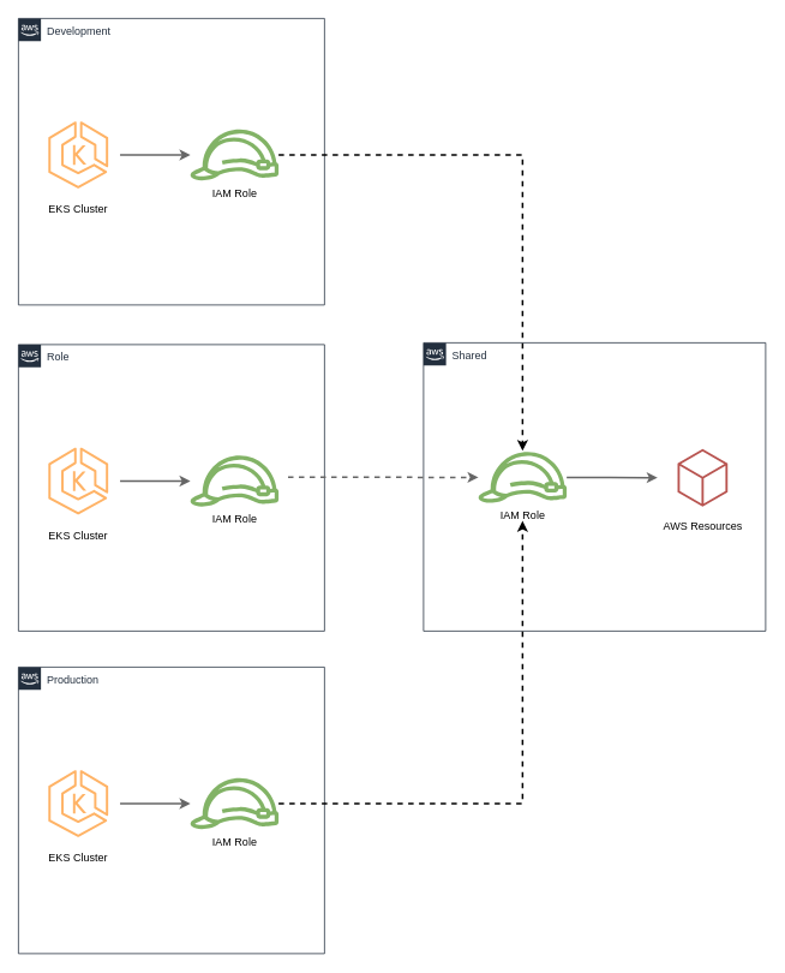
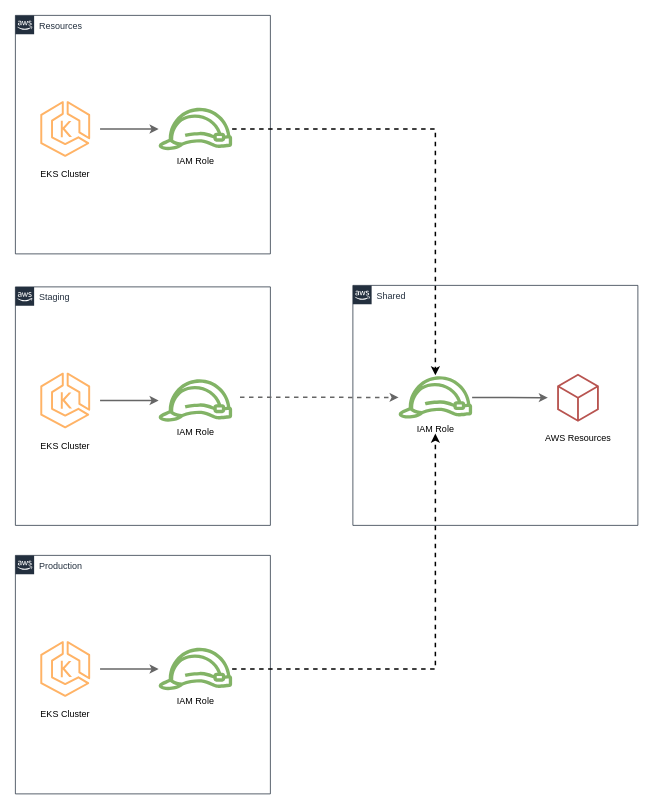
  <mxCell id="0" />
  <mxCell id="1" parent="0" />
- <mxCell id="2" value="Role" style="points=[[0,0],[0.25,0],[0.5,0],[0.75,0],[1,0],[1,0.25],[1,0.5],[1,0.75],[1,1],[0.75,1],[0.5,1],[0.25,1],[0,1],[0,0.75],[0,0.5],[0,0.25]];outlineConnect=0;gradientColor=none;html=1;whiteSpace=wrap;fontSize=12;fontStyle=0;container=1;pointerEvents=0;collapsible=0;recursiveResize=0;shape=mxgraph.aws4.group;grIcon=mxgraph.aws4.group_aws_cloud_alt;strokeColor=#232F3E;fillColor=none;verticalAlign=top;align=left;spacingLeft=30;fontColor=#232F3E;dashed=0;" parent="1" vertex="1"><mxGeometry x="20" y="382" width="340" height="318" as="geometry" /></mxCell>
+ <mxCell id="2" value="Staging" style="points=[[0,0],[0.25,0],[0.5,0],[0.75,0],[1,0],[1,0.25],[1,0.5],[1,0.75],[1,1],[0.75,1],[0.5,1],[0.25,1],[0,1],[0,0.75],[0,0.5],[0,0.25]];outlineConnect=0;gradientColor=none;html=1;whiteSpace=wrap;fontSize=12;fontStyle=0;container=1;pointerEvents=0;collapsible=0;recursiveResize=0;shape=mxgraph.aws4.group;grIcon=mxgraph.aws4.group_aws_cloud_alt;strokeColor=#232F3E;fillColor=none;verticalAlign=top;align=left;spacingLeft=30;fontColor=#232F3E;dashed=0;" parent="1" vertex="1"><mxGeometry x="20" y="382" width="340" height="318" as="geometry" /></mxCell>
  <mxCell id="3" value="" style="edgeStyle=orthogonalEdgeStyle;rounded=0;orthogonalLoop=1;jettySize=auto;html=1;strokeWidth=2;strokeColor=#666666;" parent="2" source="4" target="5" edge="1"><mxGeometry relative="1" as="geometry" /></mxCell>
  <mxCell id="4" value="EKS Cluster" style="sketch=0;points=[[0,0,0],[0.25,0,0],[0.5,0,0],[0.75,0,0],[1,0,0],[0,1,0],[0.25,1,0],[0.5,1,0],[0.75,1,0],[1,1,0],[0,0.25,0],[0,0.5,0],[0,0.75,0],[1,0.25,0],[1,0.5,0],[1,0.75,0]];outlineConnect=0;gradientDirection=north;fillColor=none;strokeColor=#FFB366;dashed=0;verticalLabelPosition=bottom;verticalAlign=top;align=center;html=1;fontSize=12;fontStyle=0;aspect=fixed;shape=mxgraph.aws4.resourceIcon;resIcon=mxgraph.aws4.eks;shadow=0;" parent="2" vertex="1"><mxGeometry x="20" y="105" width="92.92" height="92.92" as="geometry" /></mxCell>
  <mxCell id="5" value="IAM Role" style="sketch=0;outlineConnect=0;fillColor=#82B366;strokeColor=none;dashed=0;verticalLabelPosition=bottom;verticalAlign=top;align=center;html=1;fontSize=12;fontStyle=0;aspect=fixed;pointerEvents=1;shape=mxgraph.aws4.role;shadow=0;" parent="2" vertex="1"><mxGeometry x="190" y="123.26" width="100" height="56.41" as="geometry" /></mxCell>
  <mxCell id="6" value="Shared" style="points=[[0,0],[0.25,0],[0.5,0],[0.75,0],[1,0],[1,0.25],[1,0.5],[1,0.75],[1,1],[0.75,1],[0.5,1],[0.25,1],[0,1],[0,0.75],[0,0.5],[0,0.25]];outlineConnect=0;gradientColor=none;html=1;whiteSpace=wrap;fontSize=12;fontStyle=0;container=1;pointerEvents=0;collapsible=0;recursiveResize=0;shape=mxgraph.aws4.group;grIcon=mxgraph.aws4.group_aws_cloud_alt;strokeColor=#232F3E;fillColor=none;verticalAlign=top;align=left;spacingLeft=30;fontColor=#232F3E;dashed=0;" parent="1" vertex="1"><mxGeometry x="470" y="380" width="380" height="320" as="geometry" /></mxCell>
  <mxCell id="7" value="" style="edgeStyle=none;rounded=0;orthogonalLoop=1;jettySize=auto;html=1;strokeWidth=2;strokeColor=#666666;" parent="6" source="8" target="9" edge="1"><mxGeometry relative="1" as="geometry"><mxPoint x="240" y="149.421" as="targetPoint" /></mxGeometry></mxCell>
  <mxCell id="8" value="IAM Role" style="sketch=0;outlineConnect=0;fillColor=#82B366;strokeColor=none;dashed=0;verticalLabelPosition=bottom;verticalAlign=top;align=center;html=1;fontSize=12;fontStyle=0;aspect=fixed;pointerEvents=1;shape=mxgraph.aws4.role;shadow=0;" parent="6" vertex="1"><mxGeometry x="60" y="121.22" width="100" height="56.41" as="geometry" /></mxCell>
- <mxCell id="9" value="AWS Resources" style="sketch=0;points=[[0,0,0],[0.25,0,0],[0.5,0,0],[0.75,0,0],[1,0,0],[0,1,0],[0.25,1,0],[0.5,1,0],[0.75,1,0],[1,1,0],[0,0.25,0],[0,0.5,0],[0,0.75,0],[1,0.25,0],[1,0.5,0],[1,0.75,0]];gradientDirection=north;outlineConnect=0;fillColor=none;strokeColor=#b85450;dashed=0;verticalLabelPosition=bottom;verticalAlign=top;align=center;html=1;fontSize=12;fontStyle=0;aspect=fixed;shape=mxgraph.aws4.resourceIcon;resIcon=mxgraph.aws4.general;connectable=1;strokeOpacity=100;strokeWidth=11;" parent="6" vertex="1"><mxGeometry x="260" y="109.71" width="100" height="80.29" as="geometry" /></mxCell>
+ <mxCell id="9" value="AWS Resources" style="sketch=0;points=[[0,0,0],[0.25,0,0],[0.5,0,0],[0.75,0,0],[1,0,0],[0,1,0],[0.25,1,0],[0.5,1,0],[0.75,1,0],[1,1,0],[0,0.25,0],[0,0.5,0],[0,0.75,0],[1,0.25,0],[1,0.5,0],[1,0.75,0]];gradientDirection=north;outlineConnect=0;fillColor=none;strokeColor=#b85450;dashed=0;verticalLabelPosition=bottom;verticalAlign=top;align=center;html=1;fontSize=12;fontStyle=0;aspect=fixed;shape=mxgraph.aws4.resourceIcon;resIcon=mxgraph.aws4.general;connectable=1;strokeOpacity=100;strokeWidth=11;" parent="6" vertex="1"><mxGeometry x="260" y="109.71" width="80.29" height="80.29" as="geometry" /></mxCell>
  <mxCell id="10" value="" style="shape=waypoint;sketch=0;size=6;pointerEvents=1;points=[];fillColor=#82B366;resizable=0;rotatable=0;perimeter=centerPerimeter;snapToPoint=1;verticalAlign=top;strokeColor=none;dashed=0;fontStyle=0;shadow=0;" vertex="1" parent="6"><mxGeometry x="90" y="177.625" width="40" height="40" as="geometry" /></mxCell>
  <mxCell id="11" style="edgeStyle=none;rounded=0;orthogonalLoop=1;jettySize=auto;html=1;exitX=0.995;exitY=0.63;exitDx=0;exitDy=0;exitPerimeter=0;strokeColor=#666666;strokeWidth=2;dashed=1;" parent="1" target="8" edge="1"><mxGeometry relative="1" as="geometry"><mxPoint x="319.5" y="529.233" as="sourcePoint" /></mxGeometry></mxCell>
  <mxCell id="12" value="Production" style="points=[[0,0],[0.25,0],[0.5,0],[0.75,0],[1,0],[1,0.25],[1,0.5],[1,0.75],[1,1],[0.75,1],[0.5,1],[0.25,1],[0,1],[0,0.75],[0,0.5],[0,0.25]];outlineConnect=0;gradientColor=none;html=1;whiteSpace=wrap;fontSize=12;fontStyle=0;container=1;pointerEvents=0;collapsible=0;recursiveResize=0;shape=mxgraph.aws4.group;grIcon=mxgraph.aws4.group_aws_cloud_alt;strokeColor=#232F3E;fillColor=none;verticalAlign=top;align=left;spacingLeft=30;fontColor=#232F3E;dashed=0;" vertex="1" parent="1"><mxGeometry x="20" y="740" width="340" height="318" as="geometry" /></mxCell>
  <mxCell id="13" value="" style="edgeStyle=orthogonalEdgeStyle;rounded=0;orthogonalLoop=1;jettySize=auto;html=1;strokeWidth=2;strokeColor=#666666;" edge="1" parent="12" source="14" target="15"><mxGeometry relative="1" as="geometry" /></mxCell>
  <mxCell id="14" value="EKS Cluster" style="sketch=0;points=[[0,0,0],[0.25,0,0],[0.5,0,0],[0.75,0,0],[1,0,0],[0,1,0],[0.25,1,0],[0.5,1,0],[0.75,1,0],[1,1,0],[0,0.25,0],[0,0.5,0],[0,0.75,0],[1,0.25,0],[1,0.5,0],[1,0.75,0]];outlineConnect=0;gradientDirection=north;fillColor=none;strokeColor=#FFB366;dashed=0;verticalLabelPosition=bottom;verticalAlign=top;align=center;html=1;fontSize=12;fontStyle=0;aspect=fixed;shape=mxgraph.aws4.resourceIcon;resIcon=mxgraph.aws4.eks;shadow=0;" vertex="1" parent="12"><mxGeometry x="20" y="105" width="92.92" height="92.92" as="geometry" /></mxCell>
  <mxCell id="15" value="IAM Role" style="sketch=0;outlineConnect=0;fillColor=#82B366;strokeColor=none;dashed=0;verticalLabelPosition=bottom;verticalAlign=top;align=center;html=1;fontSize=12;fontStyle=0;aspect=fixed;pointerEvents=1;shape=mxgraph.aws4.role;shadow=0;" vertex="1" parent="12"><mxGeometry x="190" y="123.26" width="100" height="56.41" as="geometry" /></mxCell>
- <mxCell id="16" value="Development" style="points=[[0,0],[0.25,0],[0.5,0],[0.75,0],[1,0],[1,0.25],[1,0.5],[1,0.75],[1,1],[0.75,1],[0.5,1],[0.25,1],[0,1],[0,0.75],[0,0.5],[0,0.25]];outlineConnect=0;gradientColor=none;html=1;whiteSpace=wrap;fontSize=12;fontStyle=0;container=1;pointerEvents=0;collapsible=0;recursiveResize=0;shape=mxgraph.aws4.group;grIcon=mxgraph.aws4.group_aws_cloud_alt;strokeColor=#232F3E;fillColor=none;verticalAlign=top;align=left;spacingLeft=30;fontColor=#232F3E;dashed=0;" vertex="1" parent="1"><mxGeometry x="20" y="20" width="340" height="318" as="geometry" /></mxCell>
+ <mxCell id="16" value="Resources" style="points=[[0,0],[0.25,0],[0.5,0],[0.75,0],[1,0],[1,0.25],[1,0.5],[1,0.75],[1,1],[0.75,1],[0.5,1],[0.25,1],[0,1],[0,0.75],[0,0.5],[0,0.25]];outlineConnect=0;gradientColor=none;html=1;whiteSpace=wrap;fontSize=12;fontStyle=0;container=1;pointerEvents=0;collapsible=0;recursiveResize=0;shape=mxgraph.aws4.group;grIcon=mxgraph.aws4.group_aws_cloud_alt;strokeColor=#232F3E;fillColor=none;verticalAlign=top;align=left;spacingLeft=30;fontColor=#232F3E;dashed=0;" vertex="1" parent="1"><mxGeometry x="20" y="20" width="340" height="318" as="geometry" /></mxCell>
  <mxCell id="17" value="" style="edgeStyle=orthogonalEdgeStyle;rounded=0;orthogonalLoop=1;jettySize=auto;html=1;strokeWidth=2;strokeColor=#666666;" edge="1" parent="16" source="18" target="19"><mxGeometry relative="1" as="geometry" /></mxCell>
  <mxCell id="18" value="EKS Cluster" style="sketch=0;points=[[0,0,0],[0.25,0,0],[0.5,0,0],[0.75,0,0],[1,0,0],[0,1,0],[0.25,1,0],[0.5,1,0],[0.75,1,0],[1,1,0],[0,0.25,0],[0,0.5,0],[0,0.75,0],[1,0.25,0],[1,0.5,0],[1,0.75,0]];outlineConnect=0;gradientDirection=north;fillColor=none;strokeColor=#FFB366;dashed=0;verticalLabelPosition=bottom;verticalAlign=top;align=center;html=1;fontSize=12;fontStyle=0;aspect=fixed;shape=mxgraph.aws4.resourceIcon;resIcon=mxgraph.aws4.eks;shadow=0;" vertex="1" parent="16"><mxGeometry x="20" y="105" width="92.92" height="92.92" as="geometry" /></mxCell>
  <mxCell id="19" value="IAM Role" style="sketch=0;outlineConnect=0;fillColor=#82B366;strokeColor=none;dashed=0;verticalLabelPosition=bottom;verticalAlign=top;align=center;html=1;fontSize=12;fontStyle=0;aspect=fixed;pointerEvents=1;shape=mxgraph.aws4.role;shadow=0;" vertex="1" parent="16"><mxGeometry x="190" y="123.26" width="100" height="56.41" as="geometry" /></mxCell>
  <mxCell id="20" value="" style="edgeStyle=orthogonalEdgeStyle;rounded=0;orthogonalLoop=1;jettySize=auto;html=1;dashed=1;strokeWidth=2;" edge="1" parent="1" source="15" target="10"><mxGeometry relative="1" as="geometry" /></mxCell>
  <mxCell id="21" value="" style="shape=waypoint;sketch=0;size=6;pointerEvents=1;points=[];fillColor=#82B366;resizable=0;rotatable=0;perimeter=centerPerimeter;snapToPoint=1;verticalAlign=top;strokeColor=none;dashed=0;fontStyle=0;shadow=0;" vertex="1" parent="1"><mxGeometry x="560" y="479.995" width="40" height="40" as="geometry" /></mxCell>
  <mxCell id="22" value="" style="edgeStyle=orthogonalEdgeStyle;rounded=0;orthogonalLoop=1;jettySize=auto;html=1;dashed=1;strokeWidth=2;" edge="1" parent="1" source="19" target="21"><mxGeometry relative="1" as="geometry" /></mxCell>
